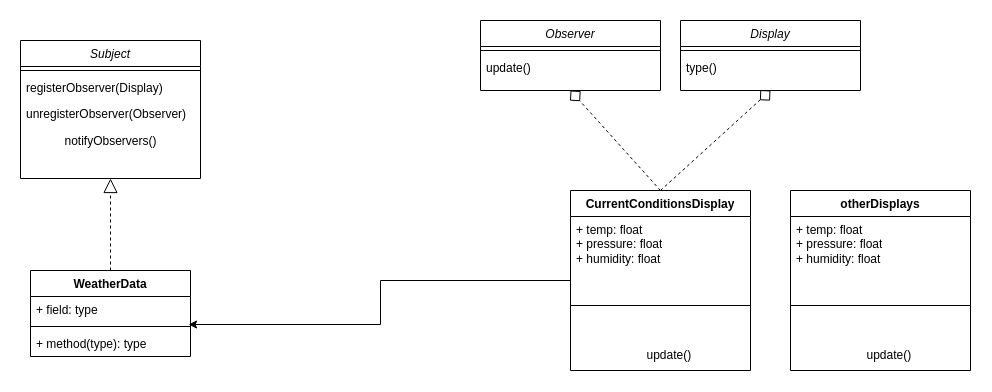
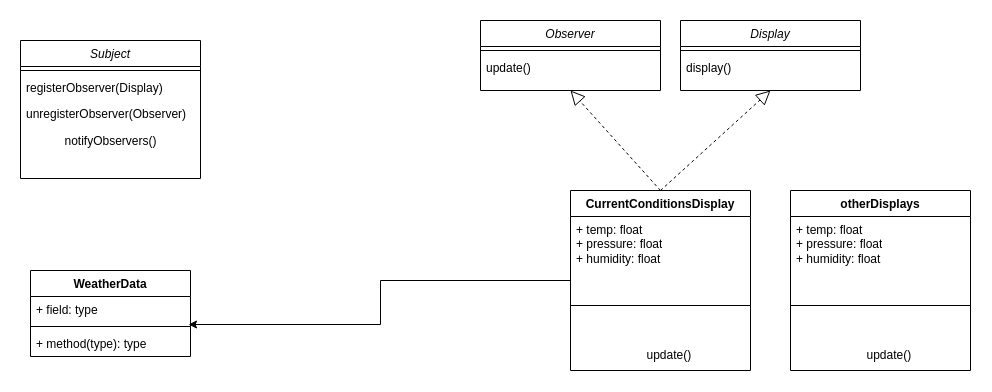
  <mxCell id="0" />
  <mxCell id="1" parent="0" />
  <mxCell id="2" value="Subject" style="swimlane;fontStyle=2;align=center;verticalAlign=top;childLayout=stackLayout;horizontal=1;startSize=26;horizontalStack=0;resizeParent=1;resizeLast=0;collapsible=1;marginBottom=0;rounded=0;shadow=0;strokeWidth=1;" parent="1" vertex="1"><mxGeometry x="20" y="40" width="180" height="138" as="geometry"><mxRectangle x="230" y="140" width="160" height="26" as="alternateBounds" /></mxGeometry></mxCell>
  <mxCell id="3" value="" style="line;html=1;strokeWidth=1;align=left;verticalAlign=middle;spacingTop=-1;spacingLeft=3;spacingRight=3;rotatable=0;labelPosition=right;points=[];portConstraint=eastwest;" parent="2" vertex="1"><mxGeometry y="26" width="180" height="8" as="geometry" /></mxCell>
  <mxCell id="4" value="registerObserver(Display)" style="text;align=left;verticalAlign=top;spacingLeft=4;spacingRight=4;overflow=hidden;rotatable=0;points=[[0,0.5],[1,0.5]];portConstraint=eastwest;" parent="2" vertex="1"><mxGeometry y="34" width="180" height="26" as="geometry" /></mxCell>
  <mxCell id="5" value="unregisterObserver(Observer)" style="text;align=left;verticalAlign=top;spacingLeft=4;spacingRight=4;overflow=hidden;rotatable=0;points=[[0,0.5],[1,0.5]];portConstraint=eastwest;" vertex="1" parent="2"><mxGeometry y="60" width="180" height="26" as="geometry" /></mxCell>
  <mxCell id="6" value="notifyObservers()" style="text;html=1;align=center;verticalAlign=middle;resizable=0;points=[];autosize=1;strokeColor=none;fillColor=none;" vertex="1" parent="2"><mxGeometry y="86" width="180" height="30" as="geometry" /></mxCell>
  <mxCell id="7" value="WeatherData" style="swimlane;fontStyle=1;align=center;verticalAlign=top;childLayout=stackLayout;horizontal=1;startSize=26;horizontalStack=0;resizeParent=1;resizeParentMax=0;resizeLast=0;collapsible=1;marginBottom=0;whiteSpace=wrap;html=1;" vertex="1" parent="1"><mxGeometry x="30" y="270" width="160" height="86" as="geometry" /></mxCell>
  <mxCell id="8" value="+ field: type" style="text;strokeColor=none;fillColor=none;align=left;verticalAlign=top;spacingLeft=4;spacingRight=4;overflow=hidden;rotatable=0;points=[[0,0.5],[1,0.5]];portConstraint=eastwest;whiteSpace=wrap;html=1;" vertex="1" parent="7"><mxGeometry y="26" width="160" height="26" as="geometry" /></mxCell>
  <mxCell id="9" value="" style="line;strokeWidth=1;fillColor=none;align=left;verticalAlign=middle;spacingTop=-1;spacingLeft=3;spacingRight=3;rotatable=0;labelPosition=right;points=[];portConstraint=eastwest;strokeColor=inherit;" vertex="1" parent="7"><mxGeometry y="52" width="160" height="8" as="geometry" /></mxCell>
  <mxCell id="10" value="+ method(type): type" style="text;strokeColor=none;fillColor=none;align=left;verticalAlign=top;spacingLeft=4;spacingRight=4;overflow=hidden;rotatable=0;points=[[0,0.5],[1,0.5]];portConstraint=eastwest;whiteSpace=wrap;html=1;" vertex="1" parent="7"><mxGeometry y="60" width="160" height="26" as="geometry" /></mxCell>
- <mxCell id="11" value="" style="endArrow=block;dashed=1;endFill=0;endSize=12;html=1;rounded=0;entryX=0.5;entryY=1;entryDx=0;entryDy=0;exitX=0.5;exitY=0;exitDx=0;exitDy=0;" edge="1" parent="1" source="7" target="2"><mxGeometry width="160" relative="1" as="geometry"><mxPoint x="120" y="230" as="sourcePoint" /><mxPoint x="280" y="230" as="targetPoint" /></mxGeometry></mxCell>
  <mxCell id="12" value="Observer" style="swimlane;fontStyle=2;align=center;verticalAlign=top;childLayout=stackLayout;horizontal=1;startSize=26;horizontalStack=0;resizeParent=1;resizeLast=0;collapsible=1;marginBottom=0;rounded=0;shadow=0;strokeWidth=1;" vertex="1" parent="1"><mxGeometry x="480" y="20" width="180" height="70" as="geometry"><mxRectangle x="230" y="140" width="160" height="26" as="alternateBounds" /></mxGeometry></mxCell>
  <mxCell id="13" value="" style="line;html=1;strokeWidth=1;align=left;verticalAlign=middle;spacingTop=-1;spacingLeft=3;spacingRight=3;rotatable=0;labelPosition=right;points=[];portConstraint=eastwest;" vertex="1" parent="12"><mxGeometry y="26" width="180" height="8" as="geometry" /></mxCell>
  <mxCell id="14" value="update()" style="text;align=left;verticalAlign=top;spacingLeft=4;spacingRight=4;overflow=hidden;rotatable=0;points=[[0,0.5],[1,0.5]];portConstraint=eastwest;" vertex="1" parent="12"><mxGeometry y="34" width="180" height="26" as="geometry" /></mxCell>
  <mxCell id="15" value="CurrentConditionsDisplay" style="swimlane;fontStyle=1;align=center;verticalAlign=top;childLayout=stackLayout;horizontal=1;startSize=26;horizontalStack=0;resizeParent=1;resizeParentMax=0;resizeLast=0;collapsible=1;marginBottom=0;whiteSpace=wrap;html=1;" vertex="1" parent="1"><mxGeometry x="570" y="190" width="180" height="180" as="geometry" /></mxCell>
  <mxCell id="16" value="+ temp: float&lt;div&gt;+ pressure: float&lt;/div&gt;&lt;div&gt;+ humidity: float&lt;br&gt;&lt;div&gt;&lt;br&gt;&lt;/div&gt;&lt;/div&gt;" style="text;strokeColor=none;fillColor=none;align=left;verticalAlign=top;spacingLeft=4;spacingRight=4;overflow=hidden;rotatable=0;points=[[0,0.5],[1,0.5]];portConstraint=eastwest;whiteSpace=wrap;html=1;" vertex="1" parent="15"><mxGeometry y="26" width="180" height="54" as="geometry" /></mxCell>
  <mxCell id="17" value="" style="line;strokeWidth=1;fillColor=none;align=left;verticalAlign=middle;spacingTop=-1;spacingLeft=3;spacingRight=3;rotatable=0;labelPosition=right;points=[];portConstraint=eastwest;strokeColor=inherit;" vertex="1" parent="15"><mxGeometry y="80" width="180" height="70" as="geometry" /></mxCell>
  <mxCell id="18" value="&amp;nbsp; &amp;nbsp; &amp;nbsp; update()&amp;nbsp;" style="text;html=1;align=center;verticalAlign=middle;resizable=0;points=[];autosize=1;strokeColor=none;fillColor=none;" vertex="1" parent="15"><mxGeometry y="150" width="180" height="30" as="geometry" /></mxCell>
- <mxCell id="19" value="" style="endArrow=diamond;dashed=1;endFill=0;endSize=12;html=1;rounded=0;entryX=0.5;entryY=1;entryDx=0;entryDy=0;exitX=0.5;exitY=0;exitDx=0;exitDy=0;" edge="1" parent="1" source="15" target="12"><mxGeometry width="160" relative="1" as="geometry"><mxPoint x="580" y="210" as="sourcePoint" /><mxPoint x="740" y="210" as="targetPoint" /></mxGeometry></mxCell>
+ <mxCell id="19" value="" style="endArrow=block;dashed=1;endFill=0;endSize=12;html=1;rounded=0;entryX=0.5;entryY=1;entryDx=0;entryDy=0;exitX=0.5;exitY=0;exitDx=0;exitDy=0;" edge="1" parent="1" source="15" target="12"><mxGeometry width="160" relative="1" as="geometry"><mxPoint x="580" y="210" as="sourcePoint" /><mxPoint x="740" y="210" as="targetPoint" /></mxGeometry></mxCell>
  <mxCell id="20" value="Display" style="swimlane;fontStyle=2;align=center;verticalAlign=top;childLayout=stackLayout;horizontal=1;startSize=26;horizontalStack=0;resizeParent=1;resizeLast=0;collapsible=1;marginBottom=0;rounded=0;shadow=0;strokeWidth=1;" vertex="1" parent="1"><mxGeometry x="680" y="20" width="180" height="70" as="geometry"><mxRectangle x="230" y="140" width="160" height="26" as="alternateBounds" /></mxGeometry></mxCell>
  <mxCell id="21" value="" style="line;html=1;strokeWidth=1;align=left;verticalAlign=middle;spacingTop=-1;spacingLeft=3;spacingRight=3;rotatable=0;labelPosition=right;points=[];portConstraint=eastwest;" vertex="1" parent="20"><mxGeometry y="26" width="180" height="8" as="geometry" /></mxCell>
- <mxCell id="22" value="type()" style="text;align=left;verticalAlign=top;spacingLeft=4;spacingRight=4;overflow=hidden;rotatable=0;points=[[0,0.5],[1,0.5]];portConstraint=eastwest;" vertex="1" parent="20"><mxGeometry y="34" width="180" height="26" as="geometry" /></mxCell>
- <mxCell id="23" value="" style="endArrow=diamond;dashed=1;endFill=0;endSize=12;html=1;rounded=0;entryX=0.5;entryY=1;entryDx=0;entryDy=0;exitX=0.5;exitY=0;exitDx=0;exitDy=0;" edge="1" parent="1" source="15" target="20"><mxGeometry width="160" relative="1" as="geometry"><mxPoint x="670" y="200" as="sourcePoint" /><mxPoint x="580" y="100" as="targetPoint" /></mxGeometry></mxCell>
+ <mxCell id="22" value="display()" style="text;align=left;verticalAlign=top;spacingLeft=4;spacingRight=4;overflow=hidden;rotatable=0;points=[[0,0.5],[1,0.5]];portConstraint=eastwest;" vertex="1" parent="20"><mxGeometry y="34" width="180" height="26" as="geometry" /></mxCell>
+ <mxCell id="23" value="" style="endArrow=block;dashed=1;endFill=0;endSize=12;html=1;rounded=0;entryX=0.5;entryY=1;entryDx=0;entryDy=0;exitX=0.5;exitY=0;exitDx=0;exitDy=0;" edge="1" parent="1" source="15" target="20"><mxGeometry width="160" relative="1" as="geometry"><mxPoint x="670" y="200" as="sourcePoint" /><mxPoint x="580" y="100" as="targetPoint" /></mxGeometry></mxCell>
  <mxCell id="24" style="edgeStyle=orthogonalEdgeStyle;rounded=0;orthogonalLoop=1;jettySize=auto;html=1;entryX=0.988;entryY=1.077;entryDx=0;entryDy=0;entryPerimeter=0;" edge="1" parent="1" source="15" target="8"><mxGeometry relative="1" as="geometry" /></mxCell>
  <mxCell id="25" value="otherDisplays" style="swimlane;fontStyle=1;align=center;verticalAlign=top;childLayout=stackLayout;horizontal=1;startSize=26;horizontalStack=0;resizeParent=1;resizeParentMax=0;resizeLast=0;collapsible=1;marginBottom=0;whiteSpace=wrap;html=1;" vertex="1" parent="1"><mxGeometry x="790" y="190" width="180" height="180" as="geometry" /></mxCell>
  <mxCell id="26" value="+ temp: float&lt;div&gt;+ pressure: float&lt;/div&gt;&lt;div&gt;+ humidity: float&lt;br&gt;&lt;div&gt;&lt;br&gt;&lt;/div&gt;&lt;/div&gt;" style="text;strokeColor=none;fillColor=none;align=left;verticalAlign=top;spacingLeft=4;spacingRight=4;overflow=hidden;rotatable=0;points=[[0,0.5],[1,0.5]];portConstraint=eastwest;whiteSpace=wrap;html=1;" vertex="1" parent="25"><mxGeometry y="26" width="180" height="54" as="geometry" /></mxCell>
  <mxCell id="27" value="" style="line;strokeWidth=1;fillColor=none;align=left;verticalAlign=middle;spacingTop=-1;spacingLeft=3;spacingRight=3;rotatable=0;labelPosition=right;points=[];portConstraint=eastwest;strokeColor=inherit;" vertex="1" parent="25"><mxGeometry y="80" width="180" height="70" as="geometry" /></mxCell>
  <mxCell id="28" value="&amp;nbsp; &amp;nbsp; &amp;nbsp; update()&amp;nbsp;" style="text;html=1;align=center;verticalAlign=middle;resizable=0;points=[];autosize=1;strokeColor=none;fillColor=none;" vertex="1" parent="25"><mxGeometry y="150" width="180" height="30" as="geometry" /></mxCell>
